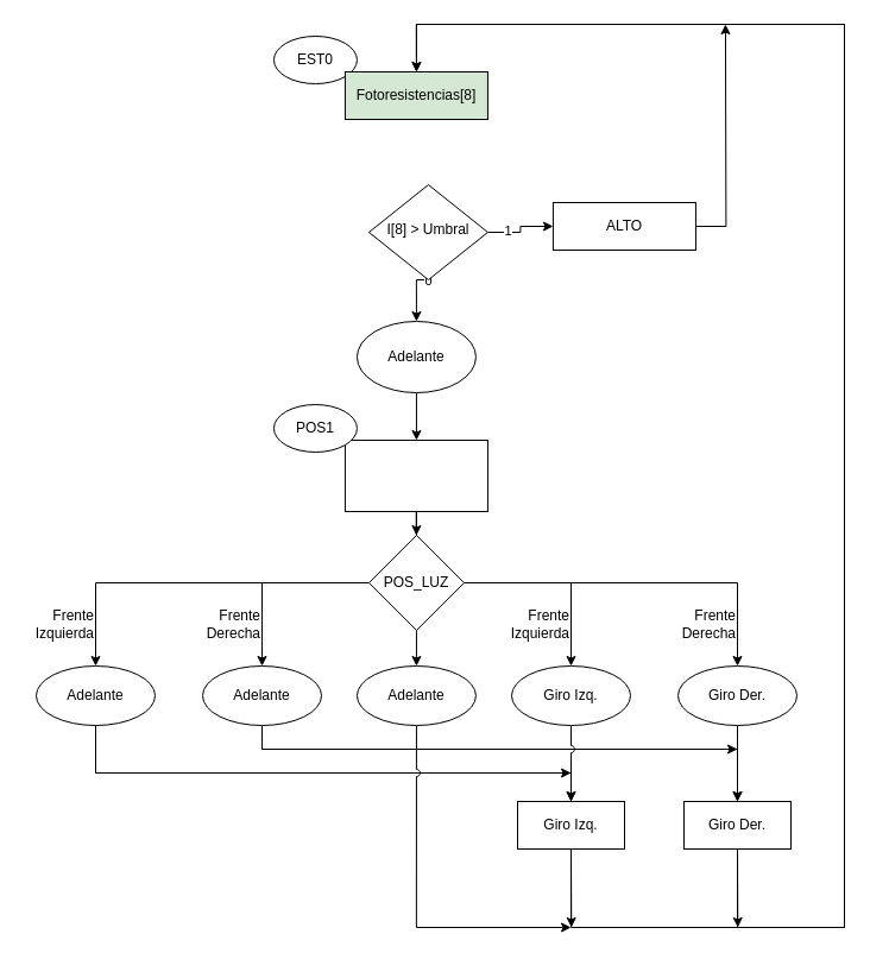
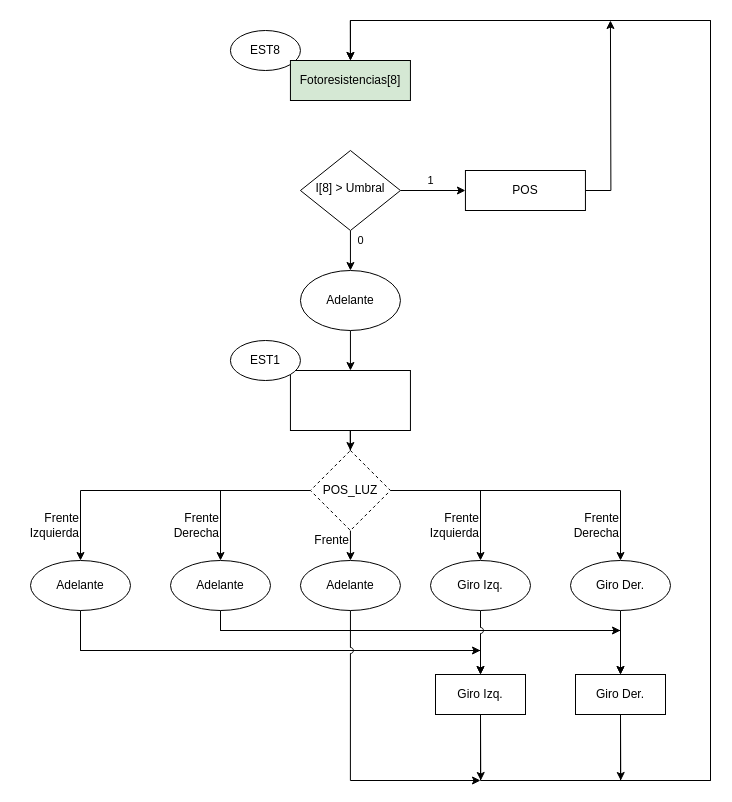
  <mxCell id="0" />
  <mxCell id="1" parent="0" />
  <mxCell id="2" value="1" style="edgeStyle=orthogonalEdgeStyle;rounded=0;comic=0;jumpStyle=arc;jumpSize=19;orthogonalLoop=1;jettySize=auto;html=1;exitX=1;exitY=0.5;exitDx=0;exitDy=0;entryX=0;entryY=0.5;entryDx=0;entryDy=0;shadow=0;" parent="1" source="4" target="34" edge="1"><mxGeometry x="-0.075" y="10" relative="1" as="geometry"><mxPoint as="offset" /></mxGeometry></mxCell>
  <mxCell id="3" value="0" style="edgeStyle=orthogonalEdgeStyle;rounded=0;comic=0;jumpStyle=arc;jumpSize=19;orthogonalLoop=1;jettySize=auto;html=1;exitX=0.5;exitY=1;exitDx=0;exitDy=0;entryX=0.5;entryY=0;entryDx=0;entryDy=0;shadow=0;endFill=1;" parent="1" source="4" target="7" edge="1"><mxGeometry x="-0.5" y="10" relative="1" as="geometry"><mxPoint as="offset" /></mxGeometry></mxCell>
- <mxCell id="4" value="I[8] &amp;gt; Umbral" style="rhombus;whiteSpace=wrap;html=1;shadow=0;fontFamily=Helvetica;fontSize=12;align=center;strokeWidth=1;spacing=6;spacingTop=-4;" parent="1" vertex="1"><mxGeometry x="309.94" y="155" width="100" height="80" as="geometry" /></mxCell>
+ <mxCell id="4" value="I[8] &amp;gt; Umbral" style="rhombus;whiteSpace=wrap;html=1;shadow=0;fontFamily=Helvetica;fontSize=12;align=center;strokeWidth=1;spacing=6;spacingTop=-4;" parent="1" vertex="1"><mxGeometry x="299.94" y="150" width="100" height="80" as="geometry" /></mxCell>
  <mxCell id="5" style="edgeStyle=orthogonalEdgeStyle;rounded=0;orthogonalLoop=1;jettySize=auto;html=1;" parent="1" source="34" edge="1"><mxGeometry relative="1" as="geometry"><mxPoint x="609.94" y="20" as="targetPoint" /><mxPoint x="584.94" y="190" as="sourcePoint" /></mxGeometry></mxCell>
  <mxCell id="6" style="edgeStyle=orthogonalEdgeStyle;rounded=0;orthogonalLoop=1;jettySize=auto;html=1;exitX=0.5;exitY=1;exitDx=0;exitDy=0;" parent="1" source="7" target="9" edge="1"><mxGeometry relative="1" as="geometry" /></mxCell>
  <mxCell id="7" value="Adelante" style="ellipse;whiteSpace=wrap;html=1;" parent="1" vertex="1"><mxGeometry x="299.94" y="270" width="100" height="60" as="geometry" /></mxCell>
  <mxCell id="8" style="edgeStyle=orthogonalEdgeStyle;rounded=0;orthogonalLoop=1;jettySize=auto;html=1;" parent="1" source="9" target="16" edge="1"><mxGeometry relative="1" as="geometry" /></mxCell>
  <mxCell id="9" value="" style="rounded=0;whiteSpace=wrap;html=1;" parent="1" vertex="1"><mxGeometry x="289.94" y="370" width="120" height="60" as="geometry" /></mxCell>
- <mxCell id="10" value="POS1" style="ellipse;whiteSpace=wrap;html=1;" parent="1" vertex="1"><mxGeometry x="229.94" y="340" width="70" height="40" as="geometry" /></mxCell>
+ <mxCell id="10" value="EST1" style="ellipse;whiteSpace=wrap;html=1;" parent="1" vertex="1"><mxGeometry x="229.94" y="340" width="70" height="40" as="geometry" /></mxCell>
  <mxCell id="11" style="edgeStyle=orthogonalEdgeStyle;rounded=0;orthogonalLoop=1;jettySize=auto;html=1;exitX=1;exitY=0.5;exitDx=0;exitDy=0;entryX=0.5;entryY=0;entryDx=0;entryDy=0;" parent="1" source="16" target="25" edge="1"><mxGeometry relative="1" as="geometry" /></mxCell>
  <mxCell id="12" style="edgeStyle=orthogonalEdgeStyle;rounded=0;orthogonalLoop=1;jettySize=auto;html=1;exitX=1;exitY=0.5;exitDx=0;exitDy=0;entryX=0.5;entryY=0;entryDx=0;entryDy=0;" parent="1" source="16" target="27" edge="1"><mxGeometry relative="1" as="geometry" /></mxCell>
  <mxCell id="13" style="edgeStyle=orthogonalEdgeStyle;rounded=0;orthogonalLoop=1;jettySize=auto;html=1;exitX=0;exitY=0.5;exitDx=0;exitDy=0;entryX=0.5;entryY=0;entryDx=0;entryDy=0;" parent="1" source="16" target="23" edge="1"><mxGeometry relative="1" as="geometry" /></mxCell>
  <mxCell id="14" style="edgeStyle=orthogonalEdgeStyle;rounded=0;orthogonalLoop=1;jettySize=auto;html=1;exitX=0;exitY=0.5;exitDx=0;exitDy=0;entryX=0.5;entryY=0;entryDx=0;entryDy=0;" parent="1" source="16" target="20" edge="1"><mxGeometry relative="1" as="geometry" /></mxCell>
  <mxCell id="15" style="edgeStyle=orthogonalEdgeStyle;rounded=0;orthogonalLoop=1;jettySize=auto;html=1;exitX=0.5;exitY=1;exitDx=0;exitDy=0;entryX=0.5;entryY=0;entryDx=0;entryDy=0;" edge="1" parent="1" source="16" target="38"><mxGeometry relative="1" as="geometry" /></mxCell>
- <mxCell id="16" value="POS_LUZ" style="rhombus;whiteSpace=wrap;html=1;" parent="1" vertex="1"><mxGeometry x="309.94" y="450" width="80" height="80" as="geometry" /></mxCell>
- <mxCell id="17" value="EST0" style="ellipse;whiteSpace=wrap;html=1;" parent="1" vertex="1"><mxGeometry x="229.94" y="30" width="70" height="40" as="geometry" /></mxCell>
+ <mxCell id="16" value="POS_LUZ" style="rhombus;whiteSpace=wrap;html=1;dashed=1;" parent="1" vertex="1"><mxGeometry x="309.94" y="450" width="80" height="80" as="geometry" /></mxCell>
+ <mxCell id="17" value="EST8" style="ellipse;whiteSpace=wrap;html=1;" parent="1" vertex="1"><mxGeometry x="229.94" y="30" width="70" height="40" as="geometry" /></mxCell>
  <mxCell id="18" style="edgeStyle=orthogonalEdgeStyle;rounded=0;comic=0;jumpStyle=arc;jumpSize=19;orthogonalLoop=1;jettySize=auto;html=1;exitX=0.5;exitY=1;exitDx=0;exitDy=0;entryX=0.5;entryY=0;entryDx=0;entryDy=0;shadow=0;" parent="1" source="20" target="30" edge="1"><mxGeometry relative="1" as="geometry"><Array as="points"><mxPoint x="139.94" y="650" /><mxPoint x="419.94" y="650" /></Array></mxGeometry></mxCell>
  <mxCell id="19" style="edgeStyle=orthogonalEdgeStyle;rounded=0;jumpStyle=arc;orthogonalLoop=1;jettySize=auto;html=1;exitX=0.5;exitY=1;exitDx=0;exitDy=0;" edge="1" parent="1" source="20"><mxGeometry relative="1" as="geometry"><mxPoint x="480" y="650" as="targetPoint" /><Array as="points"><mxPoint x="80" y="650" /></Array></mxGeometry></mxCell>
  <mxCell id="20" value="Adelante" style="ellipse;whiteSpace=wrap;html=1;" parent="1" vertex="1"><mxGeometry x="30" y="560" width="100" height="50" as="geometry" /></mxCell>
  <mxCell id="21" style="edgeStyle=orthogonalEdgeStyle;rounded=0;comic=0;jumpStyle=arc;jumpSize=19;orthogonalLoop=1;jettySize=auto;html=1;exitX=0.5;exitY=1;exitDx=0;exitDy=0;entryX=0.5;entryY=0;entryDx=0;entryDy=0;shadow=0;" parent="1" source="23" target="33" edge="1"><mxGeometry relative="1" as="geometry"><Array as="points"><mxPoint x="279.94" y="630" /><mxPoint x="559.94" y="630" /></Array></mxGeometry></mxCell>
  <mxCell id="22" style="edgeStyle=orthogonalEdgeStyle;rounded=0;jumpStyle=arc;orthogonalLoop=1;jettySize=auto;html=1;exitX=0.5;exitY=1;exitDx=0;exitDy=0;" edge="1" parent="1" source="23"><mxGeometry relative="1" as="geometry"><mxPoint x="620" y="630" as="targetPoint" /><Array as="points"><mxPoint x="220" y="630" /><mxPoint x="620" y="630" /></Array></mxGeometry></mxCell>
  <mxCell id="23" value="Adelante" style="ellipse;whiteSpace=wrap;html=1;" parent="1" vertex="1"><mxGeometry x="170" y="560" width="100" height="50" as="geometry" /></mxCell>
  <mxCell id="24" style="edgeStyle=orthogonalEdgeStyle;rounded=0;orthogonalLoop=1;jettySize=auto;html=1;exitX=0.5;exitY=1;exitDx=0;exitDy=0;jumpStyle=arc;" parent="1" source="25" target="30" edge="1"><mxGeometry relative="1" as="geometry" /></mxCell>
  <mxCell id="25" value="Giro Izq." style="ellipse;whiteSpace=wrap;html=1;" parent="1" vertex="1"><mxGeometry x="430" y="560" width="100" height="50" as="geometry" /></mxCell>
  <mxCell id="26" style="edgeStyle=orthogonalEdgeStyle;rounded=0;orthogonalLoop=1;jettySize=auto;html=1;exitX=0.5;exitY=1;exitDx=0;exitDy=0;" parent="1" source="27" target="33" edge="1"><mxGeometry relative="1" as="geometry" /></mxCell>
  <mxCell id="27" value="Giro Der." style="ellipse;whiteSpace=wrap;html=1;" parent="1" vertex="1"><mxGeometry x="570" y="560" width="100" height="50" as="geometry" /></mxCell>
  <mxCell id="28" style="edgeStyle=orthogonalEdgeStyle;rounded=0;orthogonalLoop=1;jettySize=auto;html=1;exitX=0.5;exitY=1;exitDx=0;exitDy=0;entryX=0.5;entryY=0;entryDx=0;entryDy=0;" parent="1" source="30" edge="1"><mxGeometry relative="1" as="geometry"><mxPoint x="349.94" y="60" as="targetPoint" /><Array as="points"><mxPoint x="480" y="780" /><mxPoint x="710" y="780" /><mxPoint x="710" y="20" /><mxPoint x="350" y="20" /></Array></mxGeometry></mxCell>
  <mxCell id="29" style="edgeStyle=orthogonalEdgeStyle;rounded=0;jumpStyle=arc;orthogonalLoop=1;jettySize=auto;html=1;exitX=0.5;exitY=1;exitDx=0;exitDy=0;" edge="1" parent="1" source="30"><mxGeometry relative="1" as="geometry"><mxPoint x="480.286" y="780" as="targetPoint" /></mxGeometry></mxCell>
  <mxCell id="30" value="Giro Izq." style="rounded=0;whiteSpace=wrap;html=1;" parent="1" vertex="1"><mxGeometry x="435" y="674" width="90" height="40" as="geometry" /></mxCell>
  <mxCell id="31" style="edgeStyle=orthogonalEdgeStyle;rounded=0;orthogonalLoop=1;jettySize=auto;html=1;exitX=0.5;exitY=1;exitDx=0;exitDy=0;entryX=0.5;entryY=0;entryDx=0;entryDy=0;" parent="1" source="33" target="35" edge="1"><mxGeometry relative="1" as="geometry"><mxPoint x="349.94" y="60" as="targetPoint" /><Array as="points"><mxPoint x="620" y="780" /><mxPoint x="710" y="780" /><mxPoint x="710" y="20" /><mxPoint x="350" y="20" /></Array></mxGeometry></mxCell>
  <mxCell id="32" style="edgeStyle=orthogonalEdgeStyle;rounded=0;jumpStyle=arc;orthogonalLoop=1;jettySize=auto;html=1;exitX=0.5;exitY=1;exitDx=0;exitDy=0;" edge="1" parent="1" source="33"><mxGeometry relative="1" as="geometry"><mxPoint x="620.286" y="780" as="targetPoint" /></mxGeometry></mxCell>
  <mxCell id="33" value="Giro Der." style="rounded=0;whiteSpace=wrap;html=1;" parent="1" vertex="1"><mxGeometry x="575" y="674" width="90" height="40" as="geometry" /></mxCell>
- <mxCell id="34" value="&lt;span style=&quot;white-space: normal&quot;&gt;ALTO&lt;/span&gt;" style="rounded=0;whiteSpace=wrap;html=1;" parent="1" vertex="1"><mxGeometry x="464.94" y="170" width="120" height="40" as="geometry" /></mxCell>
+ <mxCell id="34" value="&lt;span style=&quot;white-space: normal&quot;&gt;POS&lt;/span&gt;" style="rounded=0;whiteSpace=wrap;html=1;" parent="1" vertex="1"><mxGeometry x="464.94" y="170" width="120" height="40" as="geometry" /></mxCell>
  <mxCell id="35" value="&lt;span style=&quot;white-space: normal&quot;&gt;Fotoresistencias[8]&lt;/span&gt;" style="rounded=0;whiteSpace=wrap;html=1;fillColor=#d5e8d4;" parent="1" vertex="1"><mxGeometry x="289.94" y="60" width="120" height="40" as="geometry" /></mxCell>
  <mxCell id="36" style="edgeStyle=orthogonalEdgeStyle;rounded=0;comic=0;jumpStyle=arc;jumpSize=19;orthogonalLoop=1;jettySize=auto;html=1;exitX=0.5;exitY=1;exitDx=0;exitDy=0;shadow=0;" parent="1" source="34" target="34" edge="1"><mxGeometry relative="1" as="geometry" /></mxCell>
  <mxCell id="37" style="edgeStyle=orthogonalEdgeStyle;rounded=0;orthogonalLoop=1;jettySize=auto;html=1;exitX=0.5;exitY=1;exitDx=0;exitDy=0;jumpStyle=arc;" edge="1" parent="1" source="38"><mxGeometry relative="1" as="geometry"><mxPoint x="480" y="780" as="targetPoint" /><Array as="points"><mxPoint x="350" y="780" /></Array></mxGeometry></mxCell>
  <mxCell id="38" value="Adelante" style="ellipse;whiteSpace=wrap;html=1;" vertex="1" parent="1"><mxGeometry x="299.94" y="560" width="100" height="50" as="geometry" /></mxCell>
  <mxCell id="39" value="Frente&lt;br&gt;Izquierda" style="text;html=1;align=right;verticalAlign=middle;resizable=0;points=[];autosize=1;" vertex="1" parent="1"><mxGeometry x="20" y="510" width="60" height="30" as="geometry" /></mxCell>
  <mxCell id="40" value="Frente&lt;br&gt;Derecha" style="text;html=1;align=right;verticalAlign=middle;resizable=0;points=[];autosize=1;" vertex="1" parent="1"><mxGeometry x="160" y="510" width="60" height="30" as="geometry" /></mxCell>
  <mxCell id="41" value="Frente&lt;br&gt;Derecha" style="text;html=1;align=right;verticalAlign=middle;resizable=0;points=[];autosize=1;" vertex="1" parent="1"><mxGeometry x="560" y="510" width="60" height="30" as="geometry" /></mxCell>
  <mxCell id="42" value="Frente&lt;br&gt;Izquierda" style="text;html=1;align=right;verticalAlign=middle;resizable=0;points=[];autosize=1;" vertex="1" parent="1"><mxGeometry x="420" y="510" width="60" height="30" as="geometry" /></mxCell>
+ <mxCell id="43" value="Frente" style="text;html=1;align=right;verticalAlign=middle;resizable=0;points=[];autosize=1;" vertex="1" parent="1"><mxGeometry x="299.94" y="530" width="50" height="20" as="geometry" /></mxCell>
  <mxCell id="44" style="edgeStyle=orthogonalEdgeStyle;rounded=0;jumpStyle=arc;orthogonalLoop=1;jettySize=auto;html=1;exitX=0.5;exitY=1;exitDx=0;exitDy=0;" edge="1" parent="1" source="9" target="9"><mxGeometry relative="1" as="geometry" /></mxCell>
